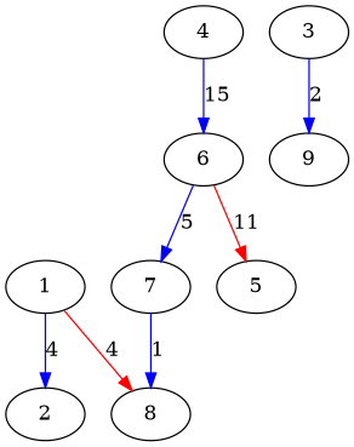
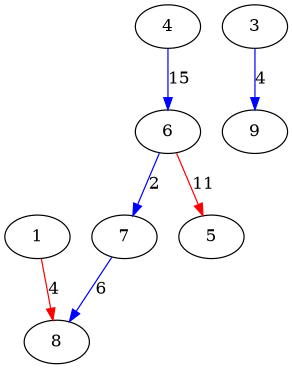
  digraph {
    fontname="DejaVu Serif"
    node [fontname="DejaVu Serif"]
    edge [color=blue fontname="DejaVu Serif"]
    7
    8
    3
    9
    6
    5
    1
-   2
    4
-   7 -> 8 [label=1]
-   3 -> 9 [label=2]
-   6 -> 7 [label=5]
+   7 -> 8 [label=6]
+   3 -> 9 [label=4]
+   6 -> 7 [label=2]
    6 -> 5 [color=red label=11]
    1 -> 8 [color=red label=4]
-   1 -> 2 [label=4]
    4 -> 6 [label=15]
  }
